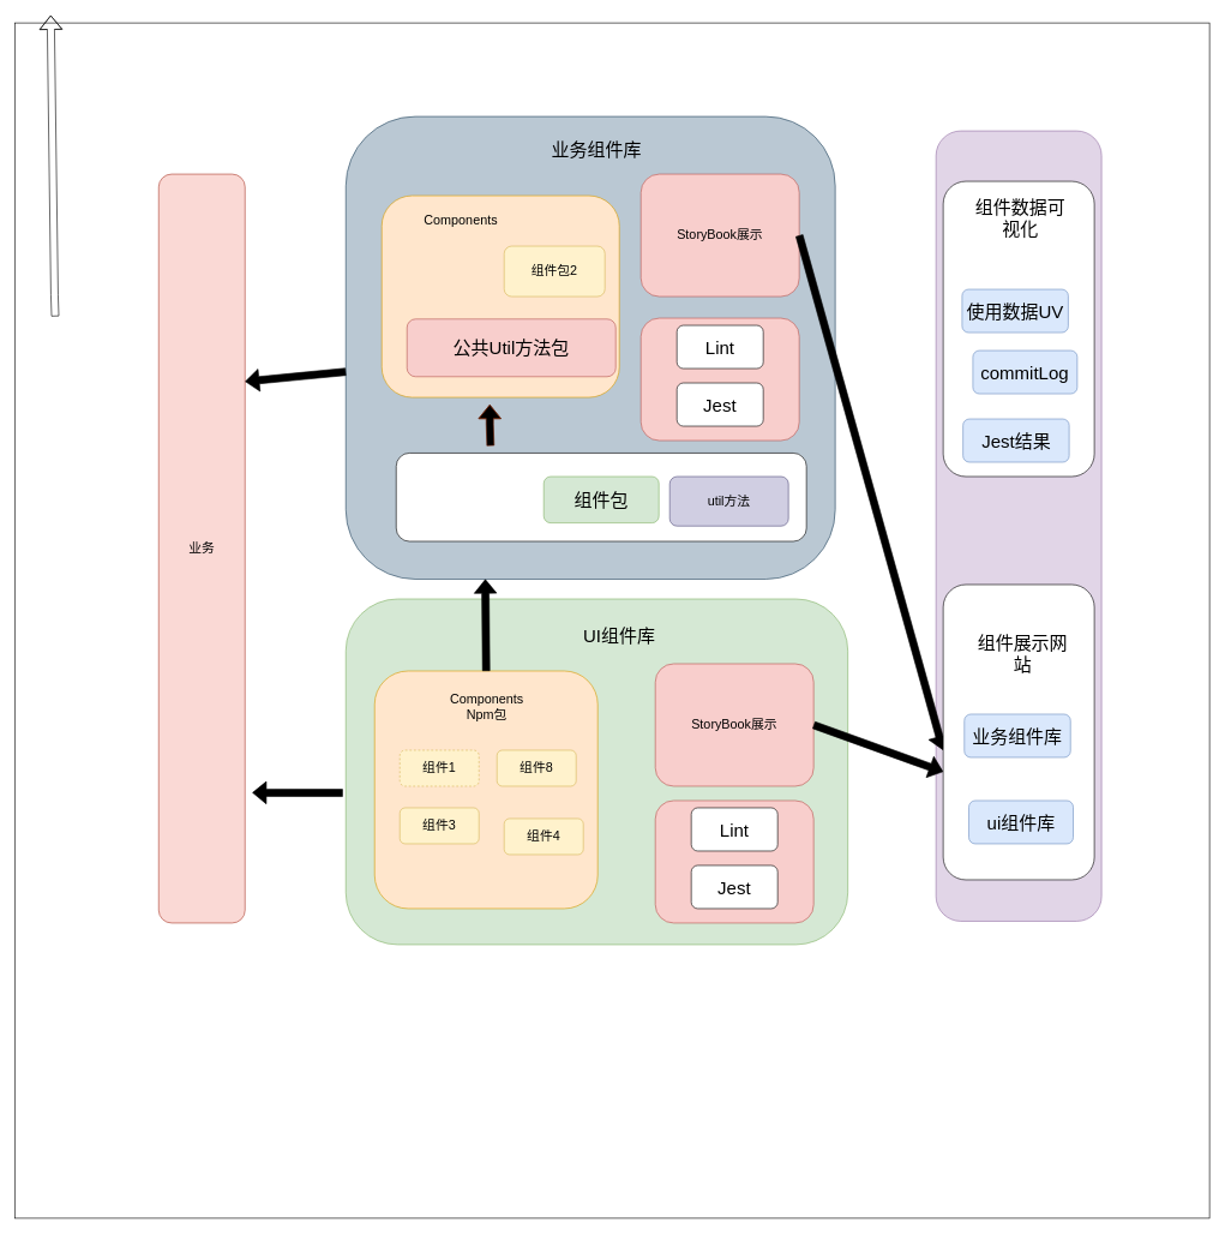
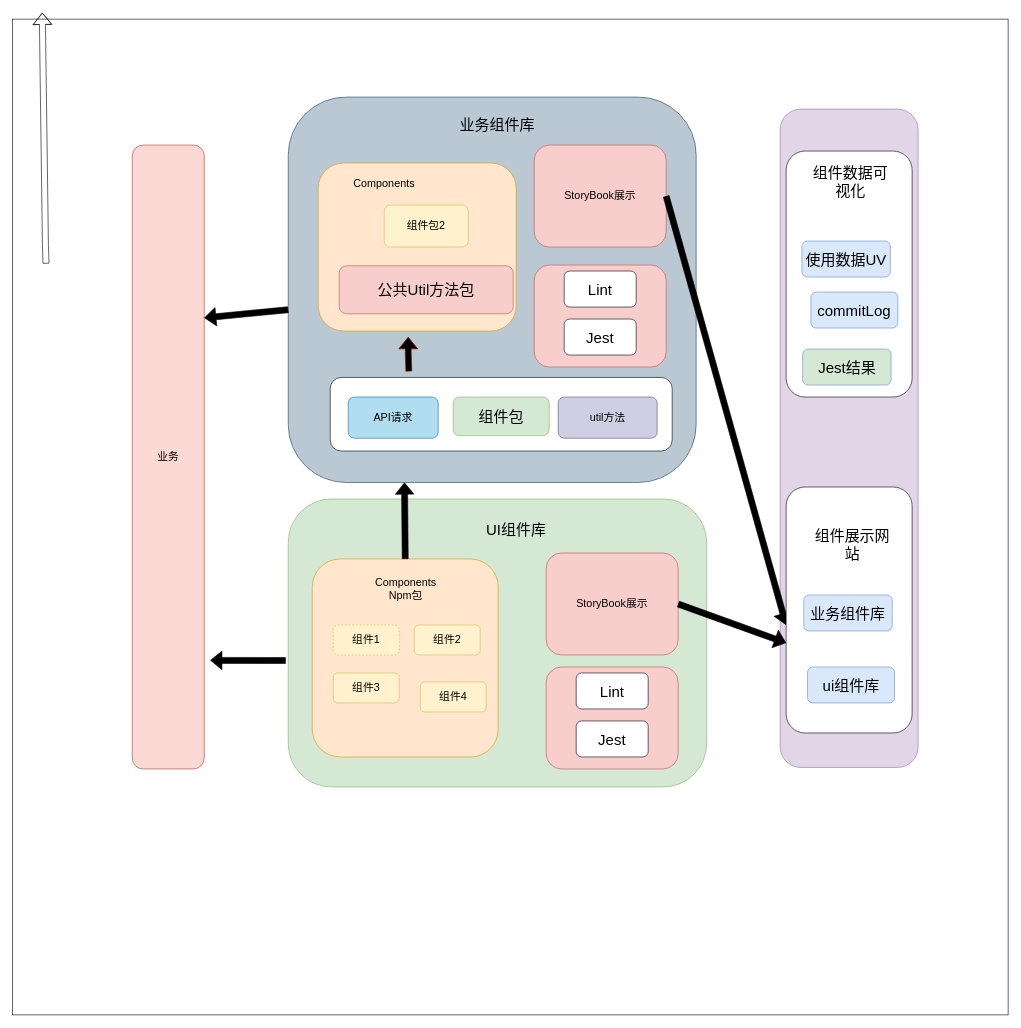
  <mxCell id="0" />
  <mxCell id="1" parent="0" />
  <mxCell id="2" value="" style="whiteSpace=wrap;html=1;aspect=fixed;" vertex="1" parent="1"><mxGeometry x="20" y="31" width="1660" height="1660" as="geometry" /></mxCell>
  <mxCell id="3" value="" style="rounded=1;whiteSpace=wrap;html=1;fontSize=18;fillColor=#bac8d3;strokeColor=#23445d;" vertex="1" parent="1"><mxGeometry x="480" y="161" width="680" height="642.5" as="geometry" /></mxCell>
  <mxCell id="4" value="&lt;font style=&quot;font-size: 25px&quot;&gt;业务组件库&lt;/font&gt;" style="rounded=0;whiteSpace=wrap;html=1;fontSize=18;fillColor=none;strokeColor=none;" vertex="1" parent="1"><mxGeometry x="761.25" y="171" width="135" height="70" as="geometry" /></mxCell>
  <mxCell id="5" value="" style="shape=flexArrow;endArrow=classic;html=1;rounded=0;fontSize=18;entryX=0.214;entryY=0.989;entryDx=0;entryDy=0;entryPerimeter=0;" edge="1" parent="1"><mxGeometry width="50" height="50" relative="1" as="geometry"><mxPoint x="76.22" y="438.5" as="sourcePoint" /><mxPoint x="70" y="20.48" as="targetPoint" /><Array as="points"><mxPoint x="75.22" y="408.5" /></Array></mxGeometry></mxCell>
  <mxCell id="6" value="业务" style="rounded=1;whiteSpace=wrap;html=1;fontSize=18;fillColor=#fad9d5;strokeColor=#ae4132;" vertex="1" parent="1"><mxGeometry x="220" y="241" width="120" height="1040" as="geometry" /></mxCell>
  <mxCell id="7" value="" style="rounded=1;whiteSpace=wrap;html=1;fontSize=18;" vertex="1" parent="1"><mxGeometry x="550" y="628.36" width="570" height="122.64" as="geometry" /></mxCell>
+ <mxCell id="8" value="API请求" style="rounded=1;whiteSpace=wrap;html=1;fontSize=18;fillColor=#b1ddf0;strokeColor=#10739e;" vertex="1" parent="1"><mxGeometry x="580" y="661" width="150" height="68.68" as="geometry" /></mxCell>
  <mxCell id="9" value="util方法" style="rounded=1;whiteSpace=wrap;html=1;fontSize=18;fillColor=#d0cee2;strokeColor=#56517e;" vertex="1" parent="1"><mxGeometry x="930" y="661" width="165" height="68.68" as="geometry" /></mxCell>
  <mxCell id="10" value="" style="rounded=1;whiteSpace=wrap;html=1;fontSize=18;fillColor=#d5e8d4;strokeColor=#82b366;" vertex="1" parent="1"><mxGeometry x="480" y="831" width="697.5" height="480" as="geometry" /></mxCell>
  <mxCell id="11" value="StoryBook展示" style="rounded=1;whiteSpace=wrap;html=1;fontSize=18;fillColor=#f8cecc;strokeColor=#b85450;" vertex="1" parent="1"><mxGeometry x="910" y="921" width="220" height="170" as="geometry" /></mxCell>
  <mxCell id="12" value="" style="rounded=1;whiteSpace=wrap;html=1;fontSize=18;fillColor=#ffe6cc;strokeColor=#d79b00;" vertex="1" parent="1"><mxGeometry x="520" y="931" width="310" height="330" as="geometry" /></mxCell>
  <mxCell id="13" value="Components Npm包" style="rounded=0;whiteSpace=wrap;html=1;fontSize=18;fillColor=none;strokeColor=none;" vertex="1" parent="1"><mxGeometry x="626" y="961" width="100" height="40" as="geometry" /></mxCell>
  <mxCell id="14" value="组件1" style="rounded=1;whiteSpace=wrap;html=1;fontSize=18;fillColor=#fff2cc;strokeColor=#d6b656;dashed=1;" vertex="1" parent="1"><mxGeometry x="555" y="1041" width="110" height="50" as="geometry" /></mxCell>
  <mxCell id="15" value="组件4" style="rounded=1;whiteSpace=wrap;html=1;fontSize=18;fillColor=#fff2cc;strokeColor=#d6b656;" vertex="1" parent="1"><mxGeometry x="700" y="1136" width="110" height="50" as="geometry" /></mxCell>
- <mxCell id="16" value="组件8" style="rounded=1;whiteSpace=wrap;html=1;fontSize=18;fillColor=#fff2cc;strokeColor=#d6b656;" vertex="1" parent="1"><mxGeometry x="690" y="1041" width="110" height="50" as="geometry" /></mxCell>
+ <mxCell id="16" value="组件2" style="rounded=1;whiteSpace=wrap;html=1;fontSize=18;fillColor=#fff2cc;strokeColor=#d6b656;" vertex="1" parent="1"><mxGeometry x="690" y="1041" width="110" height="50" as="geometry" /></mxCell>
  <mxCell id="17" value="组件3" style="rounded=1;whiteSpace=wrap;html=1;fontSize=18;fillColor=#fff2cc;strokeColor=#d6b656;" vertex="1" parent="1"><mxGeometry x="555" y="1121" width="110" height="50" as="geometry" /></mxCell>
  <mxCell id="18" value="&lt;font style=&quot;font-size: 25px&quot;&gt;UI组件库&lt;/font&gt;" style="rounded=0;whiteSpace=wrap;html=1;fontSize=18;fillColor=none;strokeColor=none;" vertex="1" parent="1"><mxGeometry x="790" y="861" width="140" height="40" as="geometry" /></mxCell>
  <mxCell id="19" value="" style="rounded=1;whiteSpace=wrap;html=1;fontSize=18;fillColor=#f8cecc;strokeColor=#b85450;" vertex="1" parent="1"><mxGeometry x="910" y="1111" width="220" height="170" as="geometry" /></mxCell>
  <mxCell id="20" value="" style="rounded=1;whiteSpace=wrap;html=1;fontSize=18;fillColor=#ffe6cc;strokeColor=#d79b00;" vertex="1" parent="1"><mxGeometry x="530" y="271" width="330" height="280" as="geometry" /></mxCell>
  <mxCell id="21" value="Components" style="rounded=0;whiteSpace=wrap;html=1;fontSize=18;fillColor=none;strokeColor=none;" vertex="1" parent="1"><mxGeometry x="590" y="286" width="100" height="40" as="geometry" /></mxCell>
- <mxCell id="22" value="组件包2" style="rounded=1;whiteSpace=wrap;html=1;fontSize=18;fillColor=#fff2cc;strokeColor=#d6b656;" vertex="1" parent="1"><mxGeometry x="700" y="341" width="140" height="70" as="geometry" /></mxCell>
+ <mxCell id="22" value="组件包2" style="rounded=1;whiteSpace=wrap;html=1;fontSize=18;fillColor=#fff2cc;strokeColor=#d6b656;" vertex="1" parent="1"><mxGeometry x="640" y="341" width="140" height="70" as="geometry" /></mxCell>
  <mxCell id="23" value="" style="shape=flexArrow;endArrow=classic;html=1;rounded=0;fontSize=18;fillColor=#000000;strokeColor=#6D1F00;" edge="1" parent="1"><mxGeometry width="50" height="50" relative="1" as="geometry"><mxPoint x="681.04" y="618.36" as="sourcePoint" /><mxPoint x="680" y="561" as="targetPoint" /><Array as="points"><mxPoint x="680.04" y="588.36" /></Array></mxGeometry></mxCell>
  <mxCell id="24" value="" style="shape=flexArrow;endArrow=classic;html=1;rounded=0;fontSize=18;strokeColor=#000000;fillColor=#000000;exitX=0.5;exitY=0;exitDx=0;exitDy=0;entryX=0.285;entryY=1;entryDx=0;entryDy=0;entryPerimeter=0;" edge="1" parent="1" source="12" target="3"><mxGeometry width="50" height="50" relative="1" as="geometry"><mxPoint x="985.37" y="888.36" as="sourcePoint" /><mxPoint x="670" y="791" as="targetPoint" /><Array as="points" /></mxGeometry></mxCell>
  <mxCell id="25" value="" style="shape=flexArrow;endArrow=classic;html=1;rounded=0;fontSize=18;strokeColor=#000000;fillColor=#000000;entryX=1;entryY=0.277;entryDx=0;entryDy=0;entryPerimeter=0;" edge="1" parent="1" source="3" target="6"><mxGeometry width="50" height="50" relative="1" as="geometry"><mxPoint x="380" y="578.5" as="sourcePoint" /><mxPoint x="340" y="481" as="targetPoint" /></mxGeometry></mxCell>
  <mxCell id="26" value="" style="shape=flexArrow;endArrow=classic;html=1;rounded=0;fontSize=18;strokeColor=#000000;fillColor=#000000;exitX=-0.006;exitY=0.561;exitDx=0;exitDy=0;exitPerimeter=0;" edge="1" parent="1" source="10"><mxGeometry width="50" height="50" relative="1" as="geometry"><mxPoint x="490" y="490.155" as="sourcePoint" /><mxPoint x="350" y="1100" as="targetPoint" /></mxGeometry></mxCell>
  <mxCell id="27" value="" style="rounded=1;whiteSpace=wrap;html=1;fontSize=25;fillColor=#e1d5e7;strokeColor=#9673a6;" vertex="1" parent="1"><mxGeometry x="1300" y="181" width="230" height="1097.5" as="geometry" /></mxCell>
  <mxCell id="28" value="StoryBook展示" style="rounded=1;whiteSpace=wrap;html=1;fontSize=18;fillColor=#f8cecc;strokeColor=#b85450;" vertex="1" parent="1"><mxGeometry x="890" y="241" width="220" height="170" as="geometry" /></mxCell>
  <mxCell id="29" value="" style="shape=flexArrow;endArrow=classic;html=1;rounded=0;fontSize=25;strokeColor=#000000;fillColor=#000000;entryX=0;entryY=0.561;entryDx=0;entryDy=0;exitX=1;exitY=0.5;exitDx=0;exitDy=0;entryPerimeter=0;" edge="1" parent="1" source="28" target="41"><mxGeometry width="50" height="50" relative="1" as="geometry"><mxPoint x="1030" y="811" as="sourcePoint" /><mxPoint x="1320" y="1096" as="targetPoint" /></mxGeometry></mxCell>
  <mxCell id="30" value="" style="shape=flexArrow;endArrow=classic;html=1;rounded=0;fontSize=25;strokeColor=#000000;fillColor=#000000;exitX=1;exitY=0.5;exitDx=0;exitDy=0;entryX=0;entryY=0.634;entryDx=0;entryDy=0;entryPerimeter=0;" edge="1" parent="1" source="11" target="41"><mxGeometry width="50" height="50" relative="1" as="geometry"><mxPoint x="1030" y="811" as="sourcePoint" /><mxPoint x="1320" y="1081" as="targetPoint" /></mxGeometry></mxCell>
  <mxCell id="31" value="" style="rounded=1;whiteSpace=wrap;html=1;fontSize=25;" vertex="1" parent="1"><mxGeometry x="1310" y="251" width="210" height="410" as="geometry" /></mxCell>
  <mxCell id="32" value="组件包" style="rounded=1;whiteSpace=wrap;html=1;fontSize=25;fillColor=#d5e8d4;strokeColor=#82b366;" vertex="1" parent="1"><mxGeometry x="755" y="661" width="160" height="64.34" as="geometry" /></mxCell>
  <mxCell id="33" value="Lint" style="rounded=1;whiteSpace=wrap;html=1;fontSize=25;" vertex="1" parent="1"><mxGeometry x="960" y="1121" width="120" height="60" as="geometry" /></mxCell>
  <mxCell id="34" value="Jest" style="rounded=1;whiteSpace=wrap;html=1;fontSize=25;" vertex="1" parent="1"><mxGeometry x="960" y="1201" width="120" height="60" as="geometry" /></mxCell>
  <mxCell id="35" value="" style="rounded=1;whiteSpace=wrap;html=1;fontSize=18;fillColor=#f8cecc;strokeColor=#b85450;" vertex="1" parent="1"><mxGeometry x="890" y="441" width="220" height="170" as="geometry" /></mxCell>
  <mxCell id="36" value="Lint" style="rounded=1;whiteSpace=wrap;html=1;fontSize=25;" vertex="1" parent="1"><mxGeometry x="940" y="451" width="120" height="60" as="geometry" /></mxCell>
  <mxCell id="37" value="Jest" style="rounded=1;whiteSpace=wrap;html=1;fontSize=25;" vertex="1" parent="1"><mxGeometry x="940" y="531" width="120" height="60" as="geometry" /></mxCell>
  <mxCell id="38" value="&lt;span style=&quot;font-size: 25px&quot;&gt;组件数据可视化&lt;/span&gt;" style="rounded=0;whiteSpace=wrap;html=1;fontSize=18;fillColor=none;strokeColor=none;" vertex="1" parent="1"><mxGeometry x="1350" y="266" width="135" height="70" as="geometry" /></mxCell>
  <mxCell id="39" value="使用数据UV" style="rounded=1;whiteSpace=wrap;html=1;fontSize=25;fillColor=#dae8fc;strokeColor=#6c8ebf;" vertex="1" parent="1"><mxGeometry x="1336.25" y="401" width="147.5" height="60" as="geometry" /></mxCell>
  <mxCell id="40" value="commitLog" style="rounded=1;whiteSpace=wrap;html=1;fontSize=25;fillColor=#dae8fc;strokeColor=#6c8ebf;" vertex="1" parent="1"><mxGeometry x="1351.25" y="486" width="145" height="60" as="geometry" /></mxCell>
  <mxCell id="41" value="" style="rounded=1;whiteSpace=wrap;html=1;fontSize=25;" vertex="1" parent="1"><mxGeometry x="1310" y="811" width="210" height="410" as="geometry" /></mxCell>
  <mxCell id="42" value="&lt;span style=&quot;font-size: 25px&quot;&gt;组件展示网站&lt;/span&gt;" style="rounded=0;whiteSpace=wrap;html=1;fontSize=18;fillColor=none;strokeColor=none;" vertex="1" parent="1"><mxGeometry x="1353.13" y="871" width="135" height="70" as="geometry" /></mxCell>
  <mxCell id="43" value="业务组件库" style="rounded=1;whiteSpace=wrap;html=1;fontSize=25;fillColor=#dae8fc;strokeColor=#6c8ebf;" vertex="1" parent="1"><mxGeometry x="1339.38" y="991" width="147.5" height="60" as="geometry" /></mxCell>
  <mxCell id="44" value="ui组件库" style="rounded=1;whiteSpace=wrap;html=1;fontSize=25;fillColor=#dae8fc;strokeColor=#6c8ebf;" vertex="1" parent="1"><mxGeometry x="1345.63" y="1111" width="145" height="60" as="geometry" /></mxCell>
  <mxCell id="45" value="公共Util方法包" style="rounded=1;whiteSpace=wrap;html=1;fontSize=25;fillColor=#f8cecc;strokeColor=#b85450;" vertex="1" parent="1"><mxGeometry x="565" y="442.25" width="290" height="80" as="geometry" /></mxCell>
- <mxCell id="46" value="Jest结果" style="rounded=1;whiteSpace=wrap;html=1;fontSize=25;fillColor=#dae8fc;strokeColor=#6c8ebf;" vertex="1" parent="1"><mxGeometry x="1337.5" y="581" width="147.5" height="60" as="geometry" /></mxCell>
+ <mxCell id="46" value="Jest结果" style="rounded=1;whiteSpace=wrap;html=1;fontSize=25;fillColor=#d5e8d4;strokeColor=#6c8ebf;" vertex="1" parent="1"><mxGeometry x="1337.5" y="581" width="147.5" height="60" as="geometry" /></mxCell>
